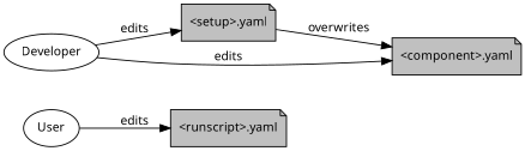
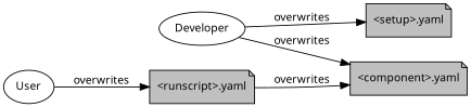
  digraph {
    fontname=Verdana
    fontsize=12
    rankdir=LR
    node [fillcolor=gray fontname=Verdana fontsize=12 shape=note style=filled]
    edge [fontname=Sans fontsize=12]
    n1 [label="<runscript>.yaml"]
    n2 [label="<setup>.yaml"]
    n3 [fontcolor=black label="<component>.yaml"]
    n4 [label=User fillcolor="" shape="" style=""]
    n5 [label=Developer fillcolor="" shape="" style=""]
-   n2 -> n3 [label=" overwrites "]
-   n4 -> n1 [label=" edits "]
-   n5 -> n2 [label=" edits "]
-   n5 -> n3 [label=" edits "]
+   n1 -> n3 [label=" overwrites "]
+   n4 -> n1 [label=" overwrites "]
+   n5 -> n2 [label=" overwrites "]
+   n5 -> n3 [label=" overwrites "]
  }
